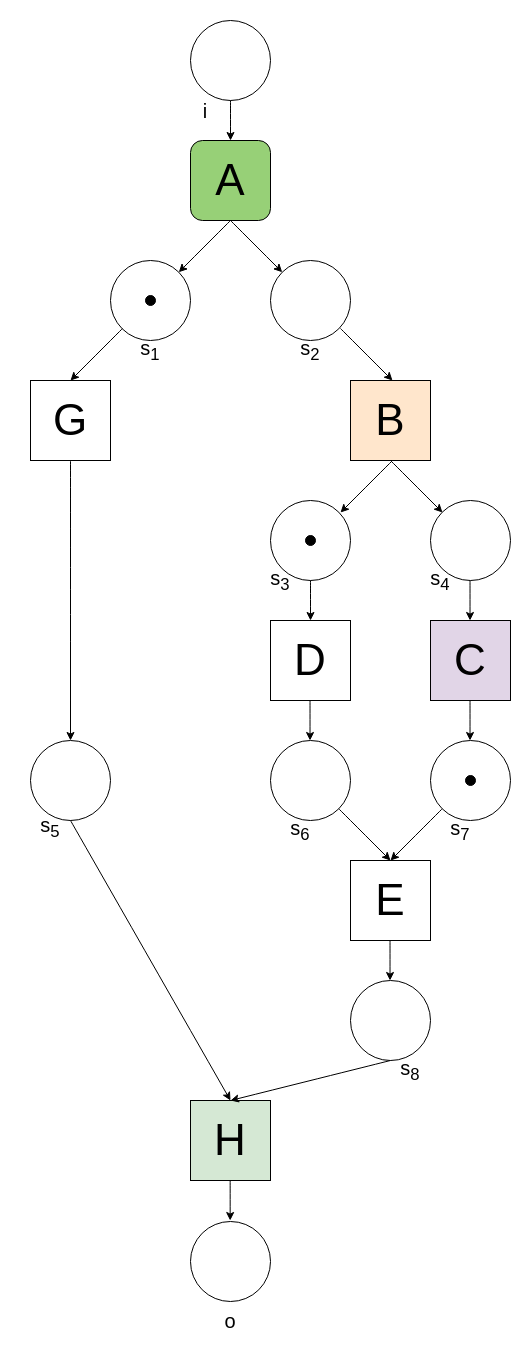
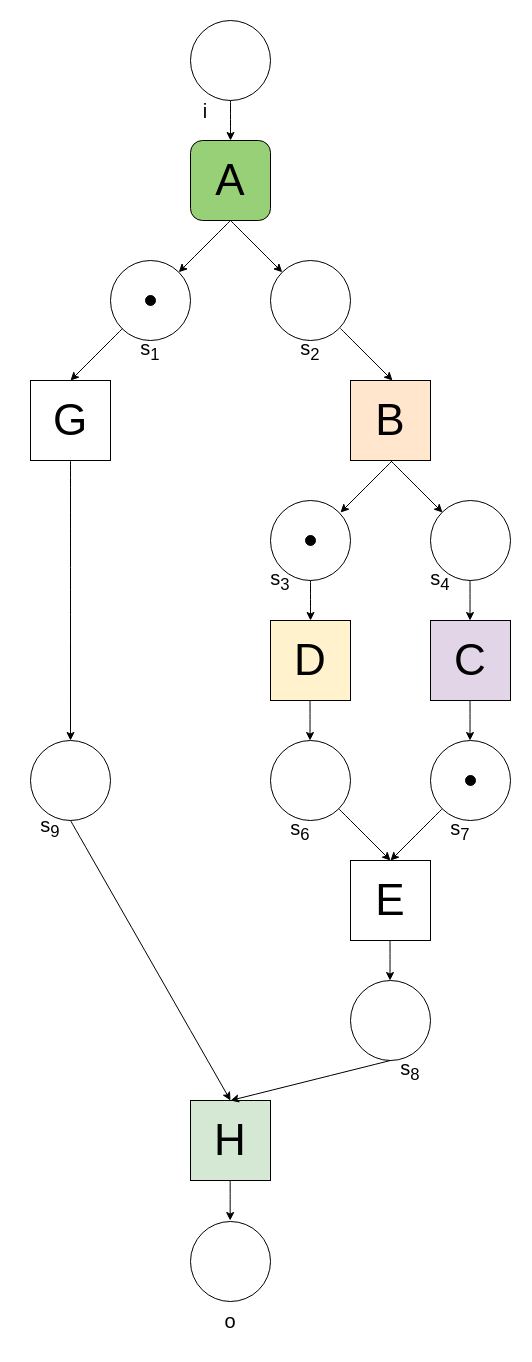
  <mxCell id="0" />
  <mxCell id="1" parent="0" />
  <mxCell id="2" value="" style="ellipse;whiteSpace=wrap;html=1;aspect=fixed;" vertex="1" parent="1"><mxGeometry x="190" y="20" width="80" height="80" as="geometry" /></mxCell>
  <mxCell id="3" value="A" style="whiteSpace=wrap;html=1;fontSize=44;fillColor=#97D077;rounded=1;" vertex="1" parent="1"><mxGeometry x="190" y="140" width="80" height="80" as="geometry" /></mxCell>
  <mxCell id="4" value="" style="ellipse;whiteSpace=wrap;html=1;aspect=fixed;" vertex="1" parent="1"><mxGeometry x="110" y="260" width="80" height="80" as="geometry" /></mxCell>
  <mxCell id="5" value="" style="ellipse;whiteSpace=wrap;html=1;aspect=fixed;" vertex="1" parent="1"><mxGeometry x="270" y="260" width="80" height="80" as="geometry" /></mxCell>
  <mxCell id="6" value="B" style="rounded=0;whiteSpace=wrap;html=1;fontSize=44;fillColor=#ffe6cc;" vertex="1" parent="1"><mxGeometry x="350" y="380" width="80" height="80" as="geometry" /></mxCell>
  <mxCell id="7" value="G" style="rounded=0;whiteSpace=wrap;html=1;fontSize=44;" vertex="1" parent="1"><mxGeometry x="30" y="380" width="80" height="80" as="geometry" /></mxCell>
  <mxCell id="8" value="C" style="rounded=0;whiteSpace=wrap;html=1;fontSize=44;fillColor=#e1d5e7;" vertex="1" parent="1"><mxGeometry x="430" y="620" width="80" height="80" as="geometry" /></mxCell>
  <mxCell id="9" value="" style="ellipse;whiteSpace=wrap;html=1;aspect=fixed;" vertex="1" parent="1"><mxGeometry x="30" y="740" width="80" height="80" as="geometry" /></mxCell>
  <mxCell id="10" value="" style="ellipse;whiteSpace=wrap;html=1;aspect=fixed;" vertex="1" parent="1"><mxGeometry x="270" y="500" width="80" height="80" as="geometry" /></mxCell>
  <mxCell id="11" value="" style="ellipse;whiteSpace=wrap;html=1;aspect=fixed;" vertex="1" parent="1"><mxGeometry x="430" y="500" width="80" height="80" as="geometry" /></mxCell>
- <mxCell id="12" value="D" style="rounded=0;whiteSpace=wrap;html=1;fontSize=44;" vertex="1" parent="1"><mxGeometry x="270" y="620" width="80" height="80" as="geometry" /></mxCell>
+ <mxCell id="12" value="D" style="rounded=0;whiteSpace=wrap;html=1;fontSize=44;fillColor=#fff2cc;" vertex="1" parent="1"><mxGeometry x="270" y="620" width="80" height="80" as="geometry" /></mxCell>
  <mxCell id="13" value="" style="ellipse;whiteSpace=wrap;html=1;aspect=fixed;" vertex="1" parent="1"><mxGeometry x="430" y="740" width="80" height="80" as="geometry" /></mxCell>
  <mxCell id="14" value="" style="ellipse;whiteSpace=wrap;html=1;aspect=fixed;" vertex="1" parent="1"><mxGeometry x="270" y="740" width="80" height="80" as="geometry" /></mxCell>
  <mxCell id="15" value="E" style="rounded=0;whiteSpace=wrap;html=1;fontSize=44;" vertex="1" parent="1"><mxGeometry x="350" y="860" width="80" height="80" as="geometry" /></mxCell>
  <mxCell id="16" value="" style="ellipse;whiteSpace=wrap;html=1;aspect=fixed;" vertex="1" parent="1"><mxGeometry x="350" y="980" width="80" height="80" as="geometry" /></mxCell>
  <mxCell id="17" value="H" style="rounded=0;whiteSpace=wrap;html=1;fontSize=44;fillColor=#d5e8d4;" vertex="1" parent="1"><mxGeometry x="190" y="1100" width="80" height="80" as="geometry" /></mxCell>
  <mxCell id="18" value="" style="ellipse;whiteSpace=wrap;html=1;aspect=fixed;" vertex="1" parent="1"><mxGeometry x="190" y="1221" width="80" height="80" as="geometry" /></mxCell>
  <mxCell id="19" value="" style="endArrow=classic;html=1;rounded=0;curved=1;exitX=0.5;exitY=1;exitDx=0;exitDy=0;entryX=0.5;entryY=0;entryDx=0;entryDy=0;" edge="1" parent="1" source="2" target="3"><mxGeometry width="50" height="50" relative="1" as="geometry"><mxPoint x="290" y="350" as="sourcePoint" /><mxPoint x="330" y="350" as="targetPoint" /></mxGeometry></mxCell>
  <mxCell id="20" value="" style="endArrow=classic;html=1;rounded=0;curved=1;exitX=0.5;exitY=1;exitDx=0;exitDy=0;entryX=0;entryY=0;entryDx=0;entryDy=0;" edge="1" parent="1" source="3" target="5"><mxGeometry width="50" height="50" relative="1" as="geometry"><mxPoint x="290" y="350" as="sourcePoint" /><mxPoint x="330" y="350" as="targetPoint" /></mxGeometry></mxCell>
  <mxCell id="21" value="" style="endArrow=classic;html=1;rounded=0;curved=1;exitX=0.5;exitY=1;exitDx=0;exitDy=0;entryX=1;entryY=0;entryDx=0;entryDy=0;" edge="1" parent="1" source="3" target="4"><mxGeometry width="50" height="50" relative="1" as="geometry"><mxPoint x="240" y="230" as="sourcePoint" /><mxPoint x="292" y="282" as="targetPoint" /></mxGeometry></mxCell>
  <mxCell id="22" value="" style="endArrow=classic;html=1;rounded=0;curved=1;exitX=0.5;exitY=1;exitDx=0;exitDy=0;entryX=1;entryY=0;entryDx=0;entryDy=0;" edge="1" parent="1"><mxGeometry width="50" height="50" relative="1" as="geometry"><mxPoint x="122" y="328" as="sourcePoint" /><mxPoint x="70" y="380" as="targetPoint" /></mxGeometry></mxCell>
  <mxCell id="23" value="" style="endArrow=classic;html=1;rounded=0;curved=1;exitX=0.5;exitY=1;exitDx=0;exitDy=0;entryX=0;entryY=0;entryDx=0;entryDy=0;" edge="1" parent="1"><mxGeometry width="50" height="50" relative="1" as="geometry"><mxPoint x="340" y="328" as="sourcePoint" /><mxPoint x="392" y="380" as="targetPoint" /></mxGeometry></mxCell>
  <mxCell id="24" value="" style="endArrow=classic;html=1;rounded=0;curved=1;exitX=0.5;exitY=1;exitDx=0;exitDy=0;entryX=0;entryY=0;entryDx=0;entryDy=0;" edge="1" parent="1"><mxGeometry width="50" height="50" relative="1" as="geometry"><mxPoint x="390" y="460" as="sourcePoint" /><mxPoint x="442" y="512" as="targetPoint" /></mxGeometry></mxCell>
  <mxCell id="25" value="" style="endArrow=classic;html=1;rounded=0;curved=1;exitX=0.5;exitY=1;exitDx=0;exitDy=0;entryX=1;entryY=0;entryDx=0;entryDy=0;" edge="1" parent="1"><mxGeometry width="50" height="50" relative="1" as="geometry"><mxPoint x="392" y="460" as="sourcePoint" /><mxPoint x="340" y="512" as="targetPoint" /></mxGeometry></mxCell>
  <mxCell id="26" value="" style="endArrow=classic;html=1;rounded=0;curved=1;entryX=0.5;entryY=0;entryDx=0;entryDy=0;exitX=0;exitY=1;exitDx=0;exitDy=0;" edge="1" parent="1" source="13" target="15"><mxGeometry width="50" height="50" relative="1" as="geometry"><mxPoint x="410" y="800" as="sourcePoint" /><mxPoint x="400" y="807" as="targetPoint" /></mxGeometry></mxCell>
  <mxCell id="27" value="" style="endArrow=classic;html=1;rounded=0;curved=1;entryX=0.5;entryY=0;entryDx=0;entryDy=0;exitX=1;exitY=1;exitDx=0;exitDy=0;" edge="1" parent="1" source="14" target="15"><mxGeometry width="50" height="50" relative="1" as="geometry"><mxPoint x="330" y="830" as="sourcePoint" /><mxPoint x="400" y="807" as="targetPoint" /></mxGeometry></mxCell>
  <mxCell id="28" value="" style="endArrow=classic;html=1;rounded=0;curved=1;exitX=0.5;exitY=1;exitDx=0;exitDy=0;entryX=0.5;entryY=0;entryDx=0;entryDy=0;" edge="1" parent="1" source="10" target="12"><mxGeometry width="50" height="50" relative="1" as="geometry"><mxPoint x="290" y="630" as="sourcePoint" /><mxPoint x="330" y="630" as="targetPoint" /></mxGeometry></mxCell>
  <mxCell id="29" value="" style="endArrow=classic;html=1;rounded=0;curved=1;exitX=0.5;exitY=1;exitDx=0;exitDy=0;entryX=0.5;entryY=0;entryDx=0;entryDy=0;" edge="1" parent="1"><mxGeometry width="50" height="50" relative="1" as="geometry"><mxPoint x="469.52" y="580" as="sourcePoint" /><mxPoint x="469.52" y="620" as="targetPoint" /></mxGeometry></mxCell>
  <mxCell id="30" value="" style="endArrow=classic;html=1;rounded=0;curved=1;exitX=0.5;exitY=1;exitDx=0;exitDy=0;entryX=0.5;entryY=0;entryDx=0;entryDy=0;" edge="1" parent="1"><mxGeometry width="50" height="50" relative="1" as="geometry"><mxPoint x="309.52" y="700" as="sourcePoint" /><mxPoint x="309.52" y="740" as="targetPoint" /></mxGeometry></mxCell>
  <mxCell id="31" value="" style="endArrow=classic;html=1;rounded=0;curved=1;exitX=0.5;exitY=1;exitDx=0;exitDy=0;entryX=0.5;entryY=0;entryDx=0;entryDy=0;" edge="1" parent="1"><mxGeometry width="50" height="50" relative="1" as="geometry"><mxPoint x="469.52" y="700" as="sourcePoint" /><mxPoint x="469.52" y="740" as="targetPoint" /></mxGeometry></mxCell>
  <mxCell id="32" value="" style="endArrow=classic;html=1;rounded=0;curved=1;entryX=0.5;entryY=0;entryDx=0;entryDy=0;exitX=0.5;exitY=1;exitDx=0;exitDy=0;" edge="1" parent="1" source="7" target="9"><mxGeometry width="50" height="50" relative="1" as="geometry"><mxPoint x="100" y="490" as="sourcePoint" /><mxPoint x="110" y="480" as="targetPoint" /></mxGeometry></mxCell>
  <mxCell id="33" value="" style="endArrow=classic;html=1;rounded=0;curved=1;entryX=0.5;entryY=0;entryDx=0;entryDy=0;exitX=0.5;exitY=1;exitDx=0;exitDy=0;" edge="1" parent="1" source="9" target="17"><mxGeometry width="50" height="50" relative="1" as="geometry"><mxPoint x="70" y="600" as="sourcePoint" /><mxPoint x="220" y="910" as="targetPoint" /></mxGeometry></mxCell>
  <mxCell id="34" value="" style="endArrow=classic;html=1;rounded=0;curved=1;exitX=0.5;exitY=1;exitDx=0;exitDy=0;entryX=0.5;entryY=0;entryDx=0;entryDy=0;" edge="1" parent="1" source="16" target="17"><mxGeometry width="50" height="50" relative="1" as="geometry"><mxPoint x="290" y="830" as="sourcePoint" /><mxPoint x="260" y="1050" as="targetPoint" /></mxGeometry></mxCell>
  <mxCell id="35" value="" style="endArrow=classic;html=1;rounded=0;curved=1;exitX=0.5;exitY=1;exitDx=0;exitDy=0;entryX=0.5;entryY=0;entryDx=0;entryDy=0;" edge="1" parent="1"><mxGeometry width="50" height="50" relative="1" as="geometry"><mxPoint x="389.52" y="940" as="sourcePoint" /><mxPoint x="389.52" y="980" as="targetPoint" /></mxGeometry></mxCell>
  <mxCell id="36" value="" style="endArrow=classic;html=1;rounded=0;curved=1;exitX=0.5;exitY=1;exitDx=0;exitDy=0;entryX=0.5;entryY=0;entryDx=0;entryDy=0;" edge="1" parent="1"><mxGeometry width="50" height="50" relative="1" as="geometry"><mxPoint x="229.66" y="1180" as="sourcePoint" /><mxPoint x="229.66" y="1220" as="targetPoint" /></mxGeometry></mxCell>
  <mxCell id="37" value="" style="ellipse;whiteSpace=wrap;html=1;aspect=fixed;fillColor=#000000;" vertex="1" parent="1"><mxGeometry x="465" y="775" width="10" height="10" as="geometry" /></mxCell>
  <mxCell id="38" value="s&lt;sub&gt;1&lt;/sub&gt;" style="text;html=1;strokeColor=none;fillColor=none;align=center;verticalAlign=middle;whiteSpace=wrap;rounded=0;fontSize=20;" vertex="1" parent="1"><mxGeometry x="120" y="330" width="60" height="40" as="geometry" /></mxCell>
  <mxCell id="39" value="s&lt;sub&gt;2&lt;/sub&gt;" style="text;html=1;strokeColor=none;fillColor=none;align=center;verticalAlign=middle;whiteSpace=wrap;rounded=0;fontSize=20;" vertex="1" parent="1"><mxGeometry x="280" y="330" width="60" height="40" as="geometry" /></mxCell>
  <mxCell id="40" value="i" style="text;html=1;strokeColor=none;fillColor=none;align=center;verticalAlign=middle;whiteSpace=wrap;rounded=0;fontSize=20;" vertex="1" parent="1"><mxGeometry x="175" y="90" width="60" height="40" as="geometry" /></mxCell>
  <mxCell id="41" value="o" style="text;html=1;strokeColor=none;fillColor=none;align=center;verticalAlign=middle;whiteSpace=wrap;rounded=0;fontSize=20;" vertex="1" parent="1"><mxGeometry x="200" y="1300" width="60" height="40" as="geometry" /></mxCell>
  <mxCell id="42" value="s&lt;sub&gt;3&lt;/sub&gt;" style="text;html=1;strokeColor=none;fillColor=none;align=center;verticalAlign=middle;whiteSpace=wrap;rounded=0;fontSize=20;" vertex="1" parent="1"><mxGeometry x="250" y="560" width="60" height="40" as="geometry" /></mxCell>
  <mxCell id="43" value="s&lt;sub&gt;4&lt;/sub&gt;" style="text;html=1;strokeColor=none;fillColor=none;align=center;verticalAlign=middle;whiteSpace=wrap;rounded=0;fontSize=20;" vertex="1" parent="1"><mxGeometry x="410" y="560" width="60" height="40" as="geometry" /></mxCell>
- <mxCell id="44" value="s&lt;sub&gt;5&lt;/sub&gt;" style="text;html=1;strokeColor=none;fillColor=none;align=center;verticalAlign=middle;whiteSpace=wrap;rounded=0;fontSize=20;" vertex="1" parent="1"><mxGeometry x="20" y="807" width="60" height="40" as="geometry" /></mxCell>
+ <mxCell id="44" value="s&lt;sub&gt;9&lt;/sub&gt;" style="text;html=1;strokeColor=none;fillColor=none;align=center;verticalAlign=middle;whiteSpace=wrap;rounded=0;fontSize=20;" vertex="1" parent="1"><mxGeometry x="20" y="807" width="60" height="40" as="geometry" /></mxCell>
  <mxCell id="45" value="s&lt;sub&gt;6&lt;/sub&gt;" style="text;html=1;strokeColor=none;fillColor=none;align=center;verticalAlign=middle;whiteSpace=wrap;rounded=0;fontSize=20;" vertex="1" parent="1"><mxGeometry x="270" y="810" width="60" height="40" as="geometry" /></mxCell>
  <mxCell id="46" value="s&lt;sub&gt;7&lt;/sub&gt;" style="text;html=1;strokeColor=none;fillColor=none;align=center;verticalAlign=middle;whiteSpace=wrap;rounded=0;fontSize=20;" vertex="1" parent="1"><mxGeometry x="430" y="810" width="60" height="40" as="geometry" /></mxCell>
  <mxCell id="47" value="s&lt;sub&gt;8&lt;/sub&gt;" style="text;html=1;strokeColor=none;fillColor=none;align=center;verticalAlign=middle;whiteSpace=wrap;rounded=0;fontSize=20;" vertex="1" parent="1"><mxGeometry x="380" y="1050" width="60" height="40" as="geometry" /></mxCell>
  <mxCell id="48" value="" style="ellipse;whiteSpace=wrap;html=1;aspect=fixed;fillColor=#000000;" vertex="1" parent="1"><mxGeometry x="145" y="295" width="10" height="10" as="geometry" /></mxCell>
  <mxCell id="49" value="" style="ellipse;whiteSpace=wrap;html=1;aspect=fixed;fillColor=#000000;" vertex="1" parent="1"><mxGeometry x="305" y="535" width="10" height="10" as="geometry" /></mxCell>
